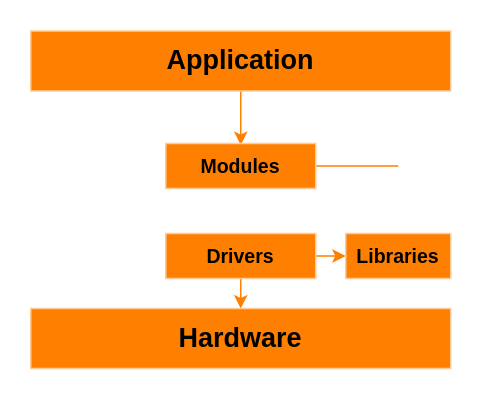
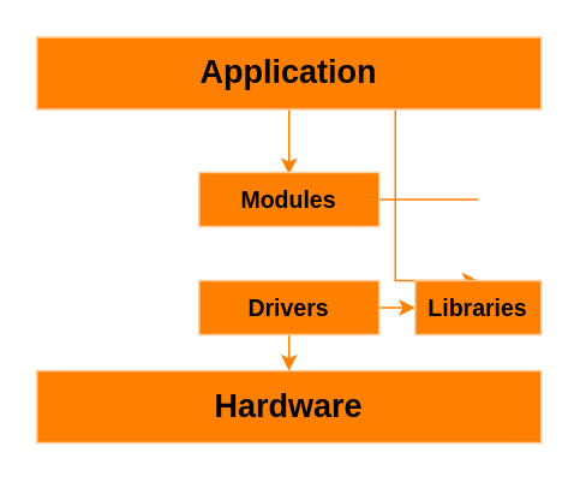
  <mxCell id="0" />
  <mxCell id="1" parent="0" />
  <mxCell id="2" style="edgeStyle=orthogonalEdgeStyle;rounded=0;orthogonalLoop=1;jettySize=auto;html=1;strokeColor=#FF8000;" parent="1" source="10" edge="1"><mxGeometry relative="1" as="geometry"><mxPoint x="230" y="170" as="targetPoint" /><Array as="points"><mxPoint x="219" y="170" /><mxPoint x="219" y="170" /></Array></mxGeometry></mxCell>
  <mxCell id="3" value="&lt;b&gt;&lt;font style=&quot;font-size: 18px;&quot;&gt;Hardware&lt;/font&gt;&lt;/b&gt;" style="rounded=0;whiteSpace=wrap;html=1;fillColor=#FF8000;strokeColor=#FFCC99;" parent="1" vertex="1"><mxGeometry x="20" y="205" width="280" height="40" as="geometry" /></mxCell>
  <mxCell id="4" style="edgeStyle=orthogonalEdgeStyle;rounded=0;orthogonalLoop=1;jettySize=auto;html=1;strokeColor=#FF8000;" parent="1" edge="1"><mxGeometry relative="1" as="geometry"><mxPoint x="160" y="205" as="targetPoint" /><Array as="points"><mxPoint x="160" y="205" /></Array><mxPoint x="160" y="185" as="sourcePoint" /></mxGeometry></mxCell>
  <mxCell id="5" style="edgeStyle=orthogonalEdgeStyle;rounded=0;orthogonalLoop=1;jettySize=auto;html=1;strokeColor=#FF8000;" parent="1" source="7" edge="1"><mxGeometry relative="1" as="geometry"><mxPoint x="160" y="96" as="targetPoint" /></mxGeometry></mxCell>
+ <mxCell id="6" style="edgeStyle=orthogonalEdgeStyle;rounded=0;orthogonalLoop=1;jettySize=auto;html=1;strokeColor=#FF8000;entryX=0.5;entryY=0;entryDx=0;entryDy=0;" parent="1" source="7" target="11" edge="1"><mxGeometry relative="1" as="geometry"><mxPoint x="265" y="145" as="targetPoint" /><Array as="points"><mxPoint x="219" y="75" /><mxPoint x="219" y="75" /></Array></mxGeometry></mxCell>
  <mxCell id="7" value="&lt;b&gt;&lt;font style=&quot;font-size: 18px;&quot;&gt;Application&lt;/font&gt;&lt;/b&gt;" style="rounded=0;whiteSpace=wrap;html=1;fillColor=#FF8000;strokeColor=#FFCC99;" parent="1" vertex="1"><mxGeometry x="20" y="20" width="280" height="40" as="geometry" /></mxCell>
  <mxCell id="8" style="edgeStyle=orthogonalEdgeStyle;rounded=0;orthogonalLoop=1;jettySize=auto;html=1;endArrow=none;endFill=0;strokeColor=#FF8000;" parent="1" source="9" edge="1"><mxGeometry relative="1" as="geometry"><mxPoint x="263" y="110" as="targetPoint" /><Array as="points"><mxPoint x="265" y="110" /><mxPoint x="265" y="110" /></Array></mxGeometry></mxCell>
  <mxCell id="9" value="&lt;b&gt;&lt;font style=&quot;font-size: 13px;&quot;&gt;Modules&lt;br&gt;&lt;/font&gt;&lt;/b&gt;" style="rounded=0;whiteSpace=wrap;html=1;fillColor=#FF8000;strokeColor=#FFCC99;" parent="1" vertex="1"><mxGeometry x="110" y="95" width="100" height="30" as="geometry" /></mxCell>
  <mxCell id="10" value="&lt;b&gt;&lt;font style=&quot;font-size: 13px;&quot;&gt;Drivers&lt;/font&gt;&lt;/b&gt;" style="rounded=0;whiteSpace=wrap;html=1;fillColor=#FF8000;strokeColor=#FFCC99;" parent="1" vertex="1"><mxGeometry x="110" y="155" width="100" height="30" as="geometry" /></mxCell>
  <mxCell id="11" value="&lt;b&gt;&lt;font style=&quot;font-size: 13px;&quot;&gt;Libraries&lt;/font&gt;&lt;/b&gt;" style="rounded=0;whiteSpace=wrap;html=1;fillColor=#FF8000;strokeColor=#FFCC99;" parent="1" vertex="1"><mxGeometry x="230" y="155" width="70" height="30" as="geometry" /></mxCell>
